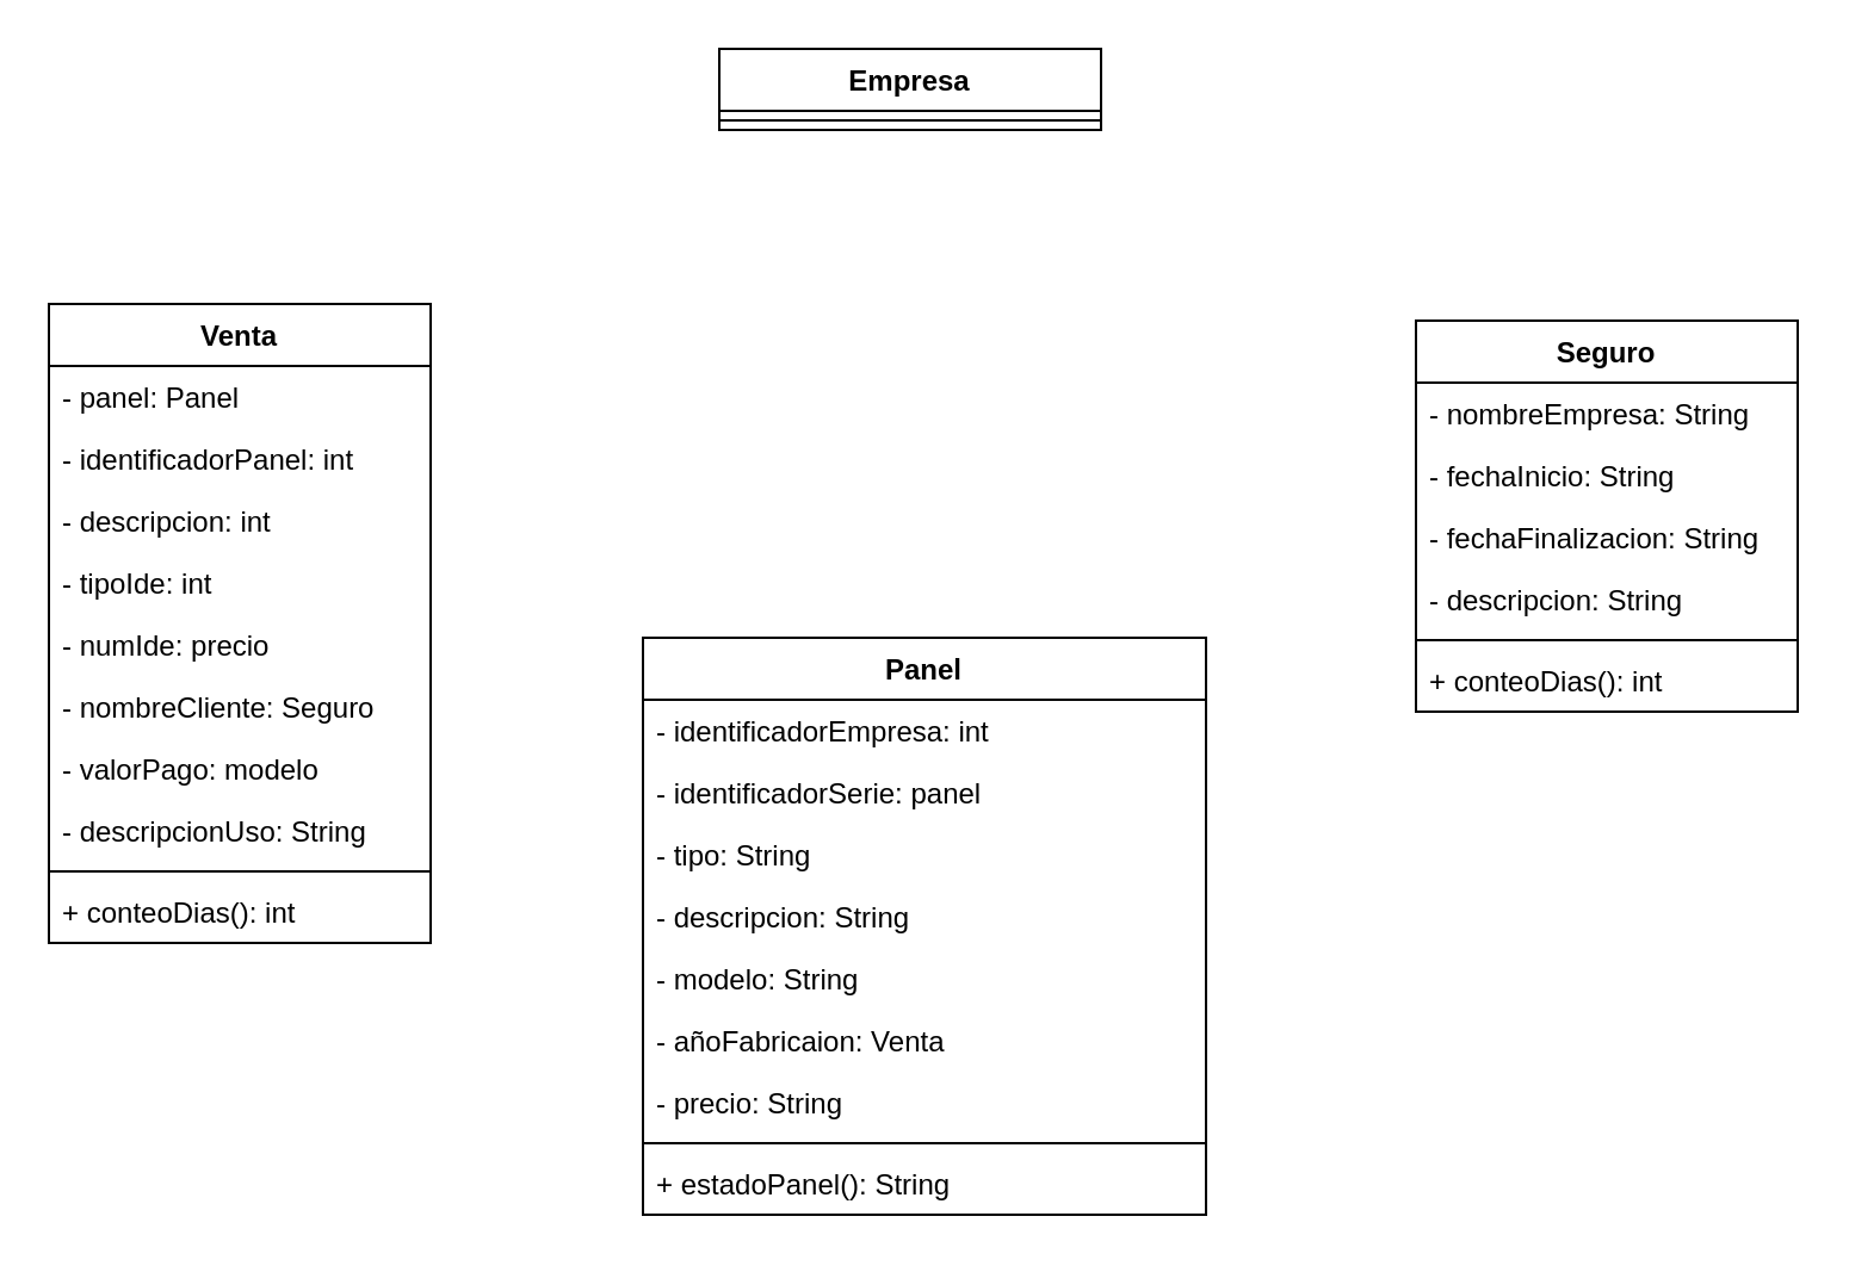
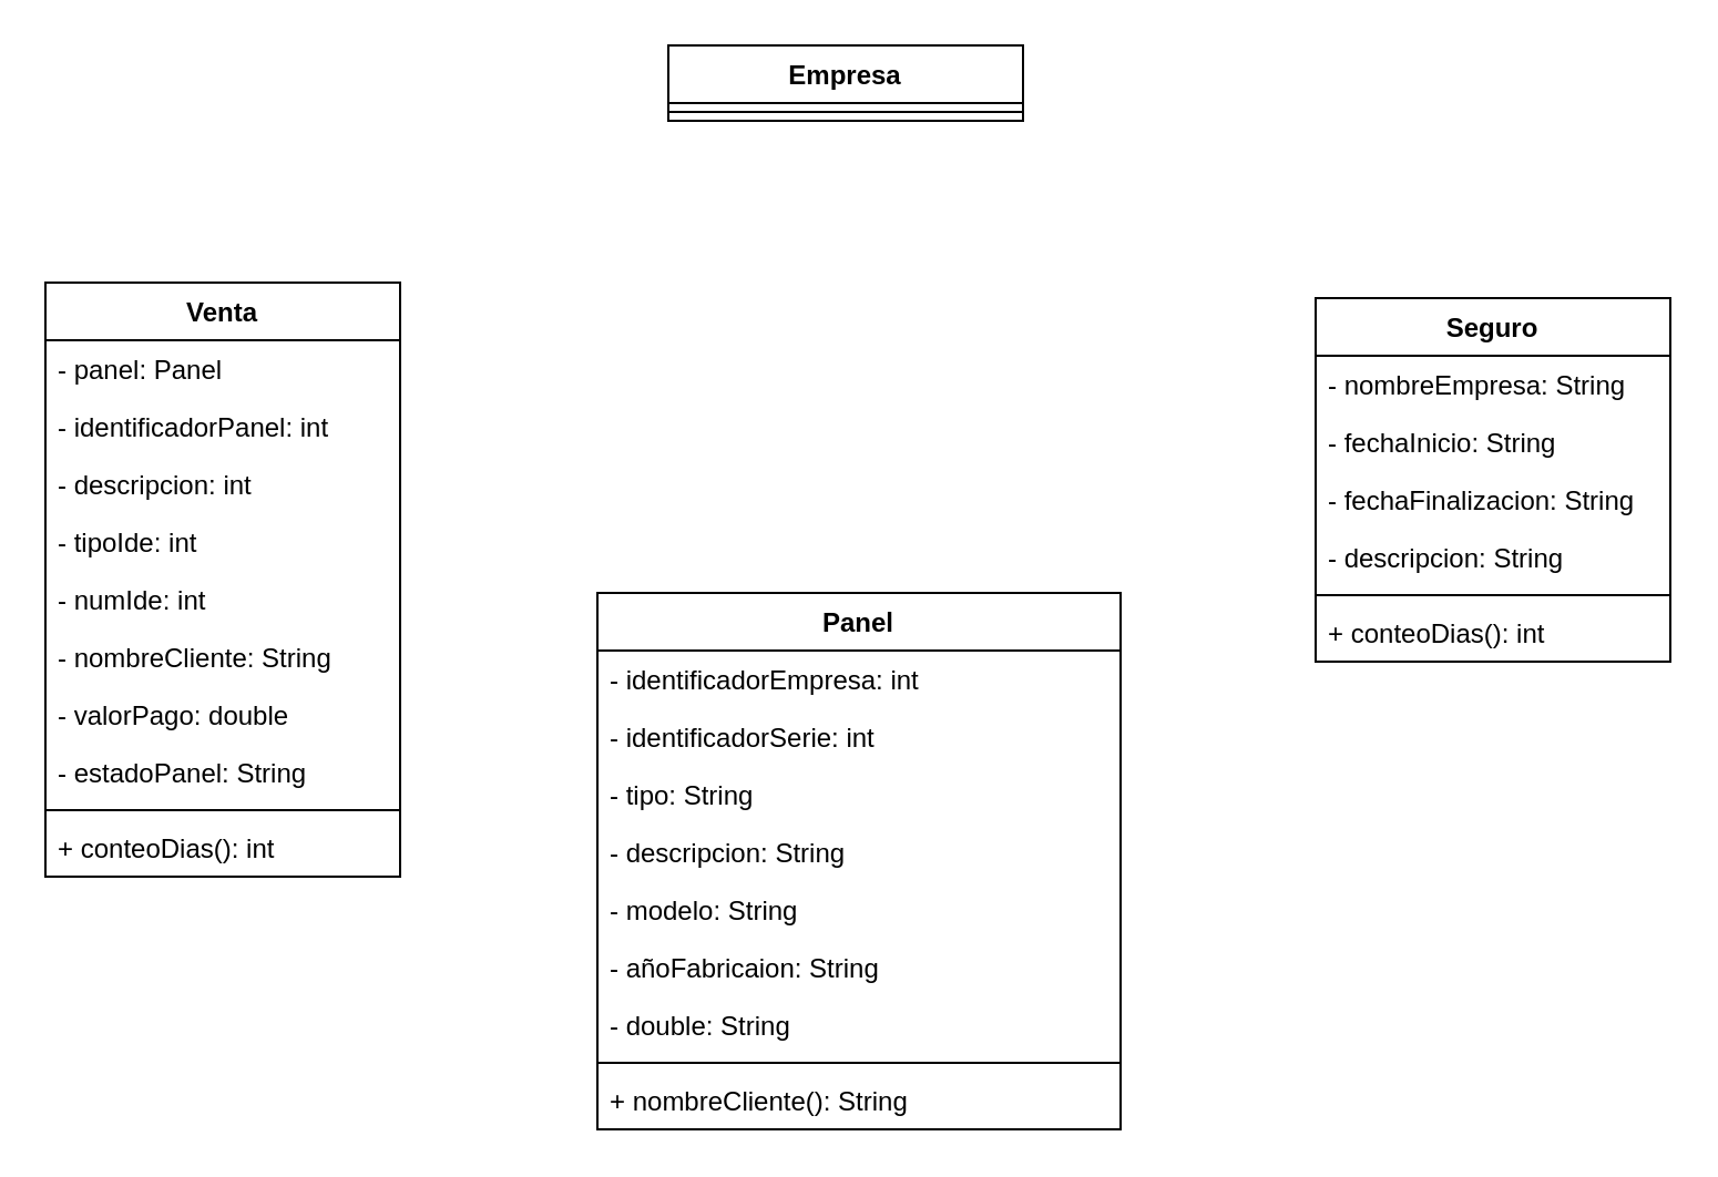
  <mxCell id="0" />
  <mxCell id="1" parent="0" />
  <mxCell id="2" value="Panel" style="swimlane;fontStyle=1;align=center;verticalAlign=top;childLayout=stackLayout;horizontal=1;startSize=26;horizontalStack=0;resizeParent=1;resizeParentMax=0;resizeLast=0;collapsible=1;marginBottom=0;" vertex="1" parent="1"><mxGeometry x="269" y="267" width="236" height="242" as="geometry" /></mxCell>
  <mxCell id="3" value="- identificadorEmpresa: int" style="text;strokeColor=none;fillColor=none;align=left;verticalAlign=top;spacingLeft=4;spacingRight=4;overflow=hidden;rotatable=0;points=[[0,0.5],[1,0.5]];portConstraint=eastwest;" vertex="1" parent="2"><mxGeometry y="26" width="236" height="26" as="geometry" /></mxCell>
- <mxCell id="4" value="- identificadorSerie: panel" style="text;strokeColor=none;fillColor=none;align=left;verticalAlign=top;spacingLeft=4;spacingRight=4;overflow=hidden;rotatable=0;points=[[0,0.5],[1,0.5]];portConstraint=eastwest;" vertex="1" parent="2"><mxGeometry y="52" width="236" height="26" as="geometry" /></mxCell>
+ <mxCell id="4" value="- identificadorSerie: int" style="text;strokeColor=none;fillColor=none;align=left;verticalAlign=top;spacingLeft=4;spacingRight=4;overflow=hidden;rotatable=0;points=[[0,0.5],[1,0.5]];portConstraint=eastwest;" vertex="1" parent="2"><mxGeometry y="52" width="236" height="26" as="geometry" /></mxCell>
  <mxCell id="5" value="- tipo: String" style="text;strokeColor=none;fillColor=none;align=left;verticalAlign=top;spacingLeft=4;spacingRight=4;overflow=hidden;rotatable=0;points=[[0,0.5],[1,0.5]];portConstraint=eastwest;" vertex="1" parent="2"><mxGeometry y="78" width="236" height="26" as="geometry" /></mxCell>
  <mxCell id="6" value="- descripcion: String" style="text;strokeColor=none;fillColor=none;align=left;verticalAlign=top;spacingLeft=4;spacingRight=4;overflow=hidden;rotatable=0;points=[[0,0.5],[1,0.5]];portConstraint=eastwest;" vertex="1" parent="2"><mxGeometry y="104" width="236" height="26" as="geometry" /></mxCell>
  <mxCell id="7" value="- modelo: String" style="text;strokeColor=none;fillColor=none;align=left;verticalAlign=top;spacingLeft=4;spacingRight=4;overflow=hidden;rotatable=0;points=[[0,0.5],[1,0.5]];portConstraint=eastwest;" vertex="1" parent="2"><mxGeometry y="130" width="236" height="26" as="geometry" /></mxCell>
- <mxCell id="8" value="- añoFabricaion: Venta" style="text;strokeColor=none;fillColor=none;align=left;verticalAlign=top;spacingLeft=4;spacingRight=4;overflow=hidden;rotatable=0;points=[[0,0.5],[1,0.5]];portConstraint=eastwest;" vertex="1" parent="2"><mxGeometry y="156" width="236" height="26" as="geometry" /></mxCell>
- <mxCell id="9" value="- precio: String" style="text;strokeColor=none;fillColor=none;align=left;verticalAlign=top;spacingLeft=4;spacingRight=4;overflow=hidden;rotatable=0;points=[[0,0.5],[1,0.5]];portConstraint=eastwest;" vertex="1" parent="2"><mxGeometry y="182" width="236" height="26" as="geometry" /></mxCell>
+ <mxCell id="8" value="- añoFabricaion: String" style="text;strokeColor=none;fillColor=none;align=left;verticalAlign=top;spacingLeft=4;spacingRight=4;overflow=hidden;rotatable=0;points=[[0,0.5],[1,0.5]];portConstraint=eastwest;" vertex="1" parent="2"><mxGeometry y="156" width="236" height="26" as="geometry" /></mxCell>
+ <mxCell id="9" value="- double: String" style="text;strokeColor=none;fillColor=none;align=left;verticalAlign=top;spacingLeft=4;spacingRight=4;overflow=hidden;rotatable=0;points=[[0,0.5],[1,0.5]];portConstraint=eastwest;" vertex="1" parent="2"><mxGeometry y="182" width="236" height="26" as="geometry" /></mxCell>
  <mxCell id="10" value="" style="line;strokeWidth=1;fillColor=none;align=left;verticalAlign=middle;spacingTop=-1;spacingLeft=3;spacingRight=3;rotatable=0;labelPosition=right;points=[];portConstraint=eastwest;" vertex="1" parent="2"><mxGeometry y="208" width="236" height="8" as="geometry" /></mxCell>
- <mxCell id="11" value="+ estadoPanel(): String" style="text;strokeColor=none;fillColor=none;align=left;verticalAlign=top;spacingLeft=4;spacingRight=4;overflow=hidden;rotatable=0;points=[[0,0.5],[1,0.5]];portConstraint=eastwest;" vertex="1" parent="2"><mxGeometry y="216" width="236" height="26" as="geometry" /></mxCell>
+ <mxCell id="11" value="+ nombreCliente(): String" style="text;strokeColor=none;fillColor=none;align=left;verticalAlign=top;spacingLeft=4;spacingRight=4;overflow=hidden;rotatable=0;points=[[0,0.5],[1,0.5]];portConstraint=eastwest;" vertex="1" parent="2"><mxGeometry y="216" width="236" height="26" as="geometry" /></mxCell>
  <mxCell id="12" value="Venta" style="swimlane;fontStyle=1;align=center;verticalAlign=top;childLayout=stackLayout;horizontal=1;startSize=26;horizontalStack=0;resizeParent=1;resizeParentMax=0;resizeLast=0;collapsible=1;marginBottom=0;" vertex="1" parent="1"><mxGeometry x="20" y="127" width="160" height="268" as="geometry" /></mxCell>
  <mxCell id="13" value="- panel: Panel" style="text;strokeColor=none;fillColor=none;align=left;verticalAlign=top;spacingLeft=4;spacingRight=4;overflow=hidden;rotatable=0;points=[[0,0.5],[1,0.5]];portConstraint=eastwest;" vertex="1" parent="12"><mxGeometry y="26" width="160" height="26" as="geometry" /></mxCell>
  <mxCell id="14" value="- identificadorPanel: int" style="text;strokeColor=none;fillColor=none;align=left;verticalAlign=top;spacingLeft=4;spacingRight=4;overflow=hidden;rotatable=0;points=[[0,0.5],[1,0.5]];portConstraint=eastwest;" vertex="1" parent="12"><mxGeometry y="52" width="160" height="26" as="geometry" /></mxCell>
  <mxCell id="15" value="- descripcion: int" style="text;strokeColor=none;fillColor=none;align=left;verticalAlign=top;spacingLeft=4;spacingRight=4;overflow=hidden;rotatable=0;points=[[0,0.5],[1,0.5]];portConstraint=eastwest;" vertex="1" parent="12"><mxGeometry y="78" width="160" height="26" as="geometry" /></mxCell>
  <mxCell id="16" value="- tipoIde: int" style="text;strokeColor=none;fillColor=none;align=left;verticalAlign=top;spacingLeft=4;spacingRight=4;overflow=hidden;rotatable=0;points=[[0,0.5],[1,0.5]];portConstraint=eastwest;" vertex="1" parent="12"><mxGeometry y="104" width="160" height="26" as="geometry" /></mxCell>
- <mxCell id="17" value="- numIde: precio" style="text;strokeColor=none;fillColor=none;align=left;verticalAlign=top;spacingLeft=4;spacingRight=4;overflow=hidden;rotatable=0;points=[[0,0.5],[1,0.5]];portConstraint=eastwest;" vertex="1" parent="12"><mxGeometry y="130" width="160" height="26" as="geometry" /></mxCell>
- <mxCell id="18" value="- nombreCliente: Seguro" style="text;strokeColor=none;fillColor=none;align=left;verticalAlign=top;spacingLeft=4;spacingRight=4;overflow=hidden;rotatable=0;points=[[0,0.5],[1,0.5]];portConstraint=eastwest;" vertex="1" parent="12"><mxGeometry y="156" width="160" height="26" as="geometry" /></mxCell>
- <mxCell id="19" value="- valorPago: modelo" style="text;strokeColor=none;fillColor=none;align=left;verticalAlign=top;spacingLeft=4;spacingRight=4;overflow=hidden;rotatable=0;points=[[0,0.5],[1,0.5]];portConstraint=eastwest;" vertex="1" parent="12"><mxGeometry y="182" width="160" height="26" as="geometry" /></mxCell>
- <mxCell id="20" value="- descripcionUso: String" style="text;strokeColor=none;fillColor=none;align=left;verticalAlign=top;spacingLeft=4;spacingRight=4;overflow=hidden;rotatable=0;points=[[0,0.5],[1,0.5]];portConstraint=eastwest;" vertex="1" parent="12"><mxGeometry y="208" width="160" height="26" as="geometry" /></mxCell>
+ <mxCell id="17" value="- numIde: int" style="text;strokeColor=none;fillColor=none;align=left;verticalAlign=top;spacingLeft=4;spacingRight=4;overflow=hidden;rotatable=0;points=[[0,0.5],[1,0.5]];portConstraint=eastwest;" vertex="1" parent="12"><mxGeometry y="130" width="160" height="26" as="geometry" /></mxCell>
+ <mxCell id="18" value="- nombreCliente: String" style="text;strokeColor=none;fillColor=none;align=left;verticalAlign=top;spacingLeft=4;spacingRight=4;overflow=hidden;rotatable=0;points=[[0,0.5],[1,0.5]];portConstraint=eastwest;" vertex="1" parent="12"><mxGeometry y="156" width="160" height="26" as="geometry" /></mxCell>
+ <mxCell id="19" value="- valorPago: double" style="text;strokeColor=none;fillColor=none;align=left;verticalAlign=top;spacingLeft=4;spacingRight=4;overflow=hidden;rotatable=0;points=[[0,0.5],[1,0.5]];portConstraint=eastwest;" vertex="1" parent="12"><mxGeometry y="182" width="160" height="26" as="geometry" /></mxCell>
+ <mxCell id="20" value="- estadoPanel: String" style="text;strokeColor=none;fillColor=none;align=left;verticalAlign=top;spacingLeft=4;spacingRight=4;overflow=hidden;rotatable=0;points=[[0,0.5],[1,0.5]];portConstraint=eastwest;" vertex="1" parent="12"><mxGeometry y="208" width="160" height="26" as="geometry" /></mxCell>
  <mxCell id="21" value="" style="line;strokeWidth=1;fillColor=none;align=left;verticalAlign=middle;spacingTop=-1;spacingLeft=3;spacingRight=3;rotatable=0;labelPosition=right;points=[];portConstraint=eastwest;" vertex="1" parent="12"><mxGeometry y="234" width="160" height="8" as="geometry" /></mxCell>
  <mxCell id="22" value="+ conteoDias(): int" style="text;strokeColor=none;fillColor=none;align=left;verticalAlign=top;spacingLeft=4;spacingRight=4;overflow=hidden;rotatable=0;points=[[0,0.5],[1,0.5]];portConstraint=eastwest;" vertex="1" parent="12"><mxGeometry y="242" width="160" height="26" as="geometry" /></mxCell>
  <mxCell id="23" value="Seguro" style="swimlane;fontStyle=1;align=center;verticalAlign=top;childLayout=stackLayout;horizontal=1;startSize=26;horizontalStack=0;resizeParent=1;resizeParentMax=0;resizeLast=0;collapsible=1;marginBottom=0;" vertex="1" parent="1"><mxGeometry x="593" y="134" width="160" height="164" as="geometry" /></mxCell>
  <mxCell id="24" value="- nombreEmpresa: String" style="text;strokeColor=none;fillColor=none;align=left;verticalAlign=top;spacingLeft=4;spacingRight=4;overflow=hidden;rotatable=0;points=[[0,0.5],[1,0.5]];portConstraint=eastwest;" vertex="1" parent="23"><mxGeometry y="26" width="160" height="26" as="geometry" /></mxCell>
  <mxCell id="25" value="- fechaInicio: String" style="text;strokeColor=none;fillColor=none;align=left;verticalAlign=top;spacingLeft=4;spacingRight=4;overflow=hidden;rotatable=0;points=[[0,0.5],[1,0.5]];portConstraint=eastwest;" vertex="1" parent="23"><mxGeometry y="52" width="160" height="26" as="geometry" /></mxCell>
  <mxCell id="26" value="- fechaFinalizacion: String" style="text;strokeColor=none;fillColor=none;align=left;verticalAlign=top;spacingLeft=4;spacingRight=4;overflow=hidden;rotatable=0;points=[[0,0.5],[1,0.5]];portConstraint=eastwest;" vertex="1" parent="23"><mxGeometry y="78" width="160" height="26" as="geometry" /></mxCell>
  <mxCell id="27" value="- descripcion: String" style="text;strokeColor=none;fillColor=none;align=left;verticalAlign=top;spacingLeft=4;spacingRight=4;overflow=hidden;rotatable=0;points=[[0,0.5],[1,0.5]];portConstraint=eastwest;" vertex="1" parent="23"><mxGeometry y="104" width="160" height="26" as="geometry" /></mxCell>
  <mxCell id="28" value="" style="line;strokeWidth=1;fillColor=none;align=left;verticalAlign=middle;spacingTop=-1;spacingLeft=3;spacingRight=3;rotatable=0;labelPosition=right;points=[];portConstraint=eastwest;" vertex="1" parent="23"><mxGeometry y="130" width="160" height="8" as="geometry" /></mxCell>
  <mxCell id="29" value="+ conteoDias(): int" style="text;strokeColor=none;fillColor=none;align=left;verticalAlign=top;spacingLeft=4;spacingRight=4;overflow=hidden;rotatable=0;points=[[0,0.5],[1,0.5]];portConstraint=eastwest;" vertex="1" parent="23"><mxGeometry y="138" width="160" height="26" as="geometry" /></mxCell>
  <mxCell id="30" value="Empresa" style="swimlane;fontStyle=1;align=center;verticalAlign=top;childLayout=stackLayout;horizontal=1;startSize=26;horizontalStack=0;resizeParent=1;resizeParentMax=0;resizeLast=0;collapsible=1;marginBottom=0;" vertex="1" parent="1"><mxGeometry x="301" y="20" width="160" height="34" as="geometry" /></mxCell>
  <mxCell id="31" value="" style="line;strokeWidth=1;fillColor=none;align=left;verticalAlign=middle;spacingTop=-1;spacingLeft=3;spacingRight=3;rotatable=0;labelPosition=right;points=[];portConstraint=eastwest;" vertex="1" parent="30"><mxGeometry y="26" width="160" height="8" as="geometry" /></mxCell>
